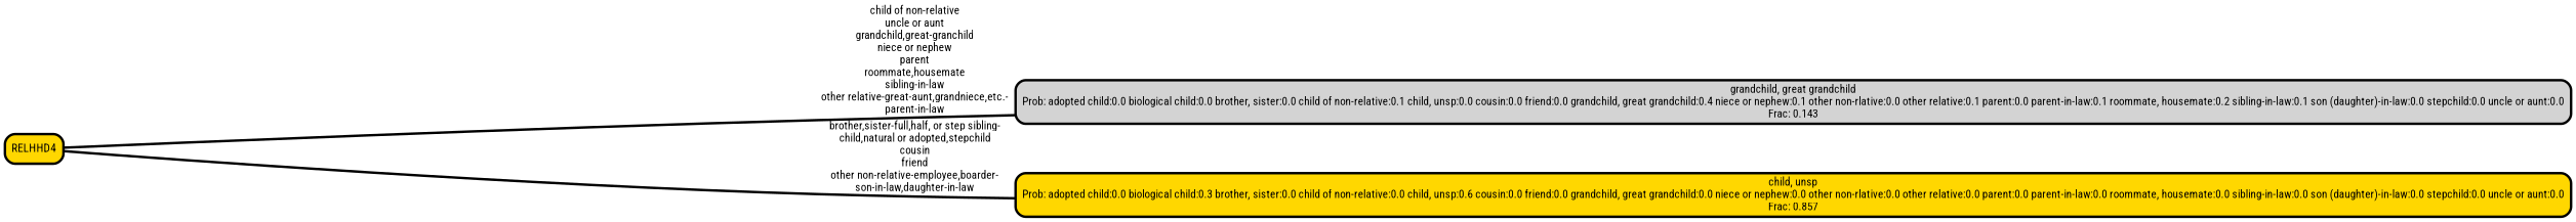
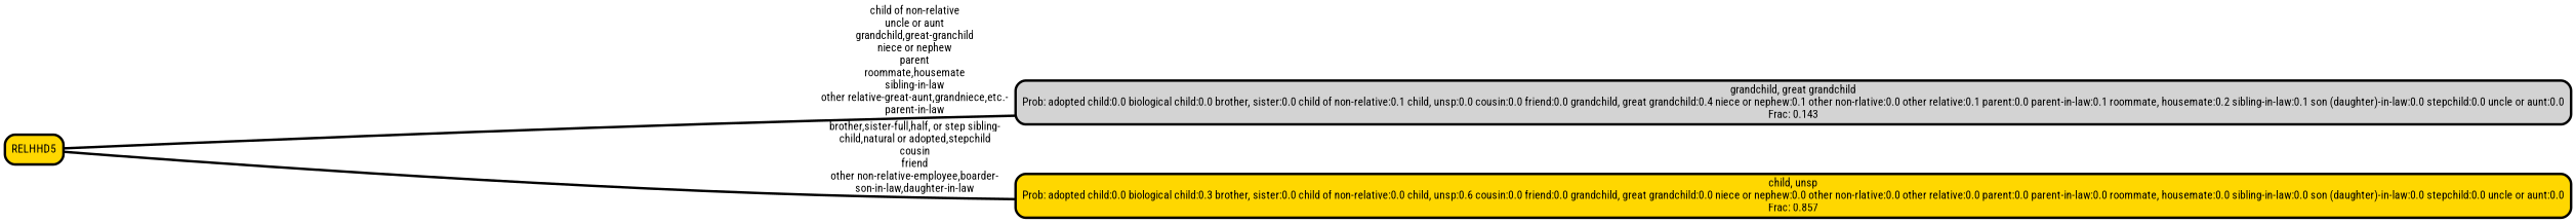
  graph {
    ranksep="0 equally"
    splines=straight
    rankdir=LR
    fontname="Roboto Condensed"
    node [color=black fillcolor=gold fontcolor=black fontname="Roboto Condensed" penwidth=3 shape=box style="filled, rounded"]
    edge [color=black fontname="Roboto Condensed" penwidth=3]
    n1 [fillcolor=lightgrey label="grandchild, great grandchild\nProb: adopted child:0.0 biological child:0.0 brother, sister:0.0 child of non-relative:0.1 child, unsp:0.0 cousin:0.0 friend:0.0 grandchild, great grandchild:0.4 niece or nephew:0.1 other non-rlative:0.0 other relative:0.1 parent:0.0 parent-in-law:0.1 roommate, housemate:0.2 sibling-in-law:0.1 son (daughter)-in-law:0.0 stepchild:0.0 uncle or aunt:0.0\nFrac: 0.143"]
-   n2 [label=RELHHD4]
+   n2 [label=RELHHD5]
    n3 [label="child, unsp\nProb: adopted child:0.0 biological child:0.3 brother, sister:0.0 child of non-relative:0.0 child, unsp:0.6 cousin:0.0 friend:0.0 grandchild, great grandchild:0.0 niece or nephew:0.0 other non-rlative:0.0 other relative:0.0 parent:0.0 parent-in-law:0.0 roommate, housemate:0.0 sibling-in-law:0.0 son (daughter)-in-law:0.0 stepchild:0.0 uncle or aunt:0.0\nFrac: 0.857"]
    subgraph sub_1 {
      rank=same
    }
    n2 -- n1 [label=" child of non-relative\n uncle or aunt\n grandchild,great-granchild\n niece or nephew\n parent\n roommate,housemate\n sibling-in-law\n other relative-great-aunt,grandniece,etc.-\n parent-in-law"]
    n2 -- n3 [label=" brother,sister-full,half, or step sibling-\n child,natural or adopted,stepchild\n cousin\n friend\n other non-relative-employee,boarder-\n son-in-law,daughter-in-law"]
  }
